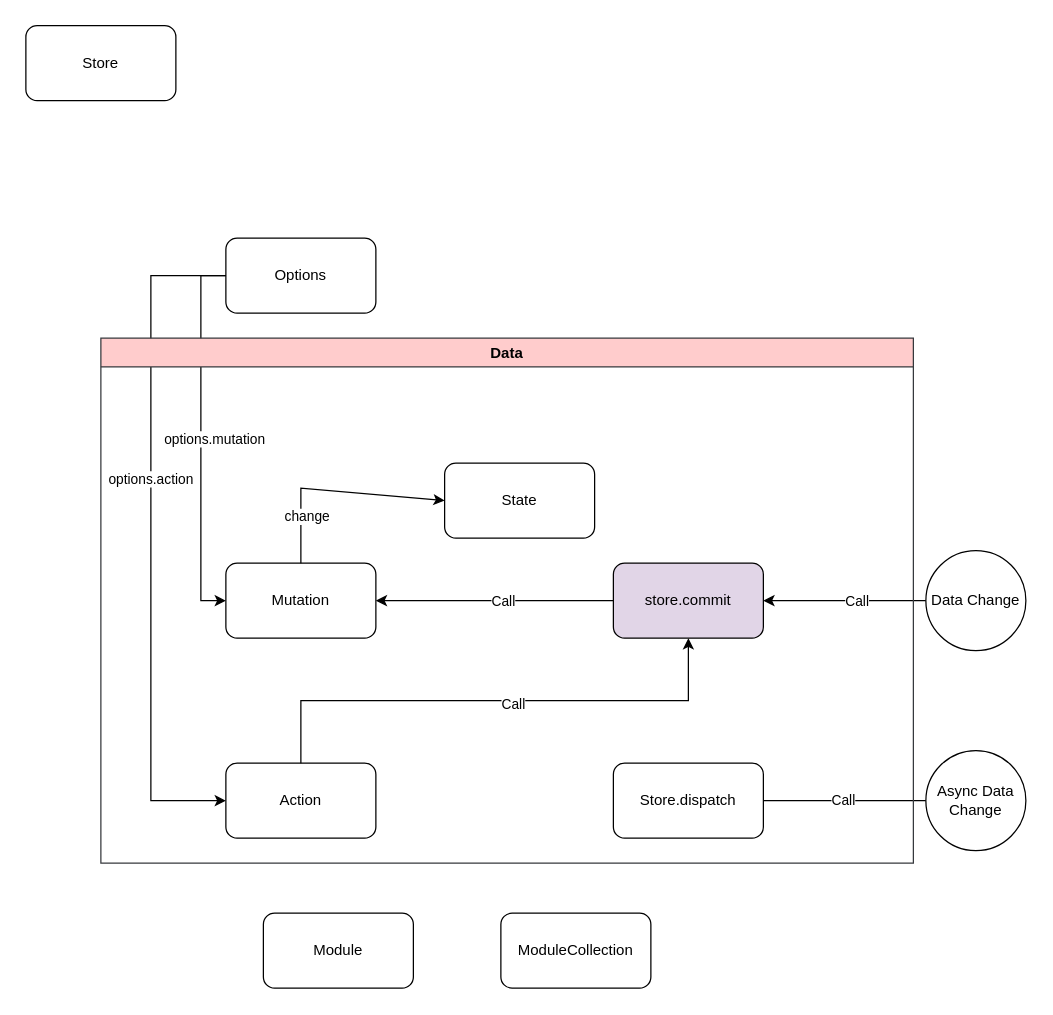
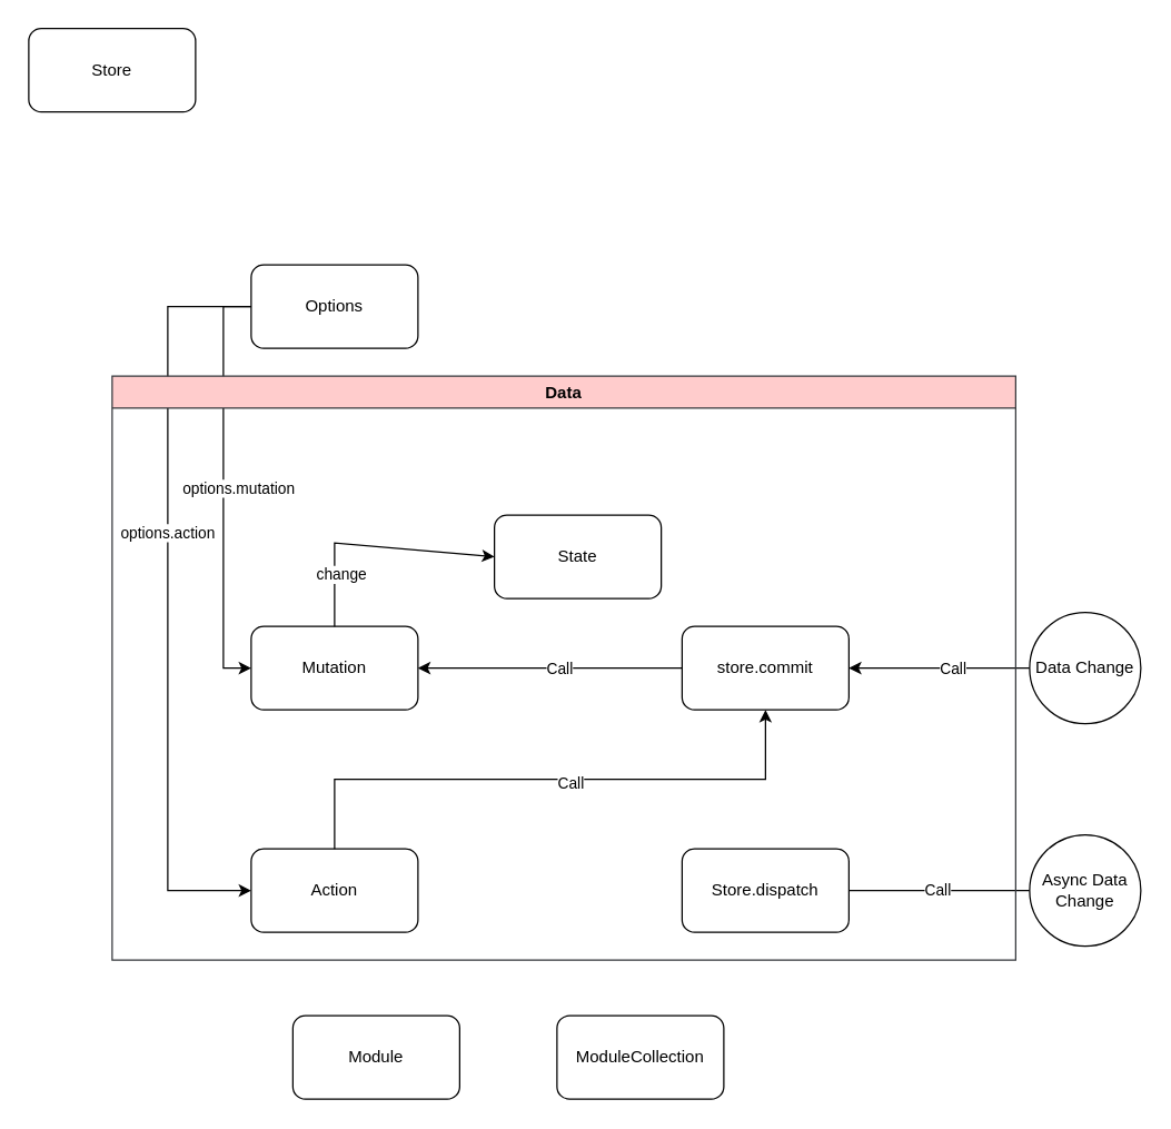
  <mxCell id="0" />
  <mxCell id="1" parent="0" />
  <mxCell id="2" value="Store" style="rounded=1;whiteSpace=wrap;html=1;" vertex="1" parent="1"><mxGeometry x="20" y="20" width="120" height="60" as="geometry" /></mxCell>
  <mxCell id="3" value="Mutation" style="rounded=1;whiteSpace=wrap;html=1;" vertex="1" parent="1"><mxGeometry x="180" y="450" width="120" height="60" as="geometry" /></mxCell>
  <mxCell id="4" value="Action" style="rounded=1;whiteSpace=wrap;html=1;" vertex="1" parent="1"><mxGeometry x="180" y="610" width="120" height="60" as="geometry" /></mxCell>
  <mxCell id="5" value="Module" style="rounded=1;whiteSpace=wrap;html=1;" vertex="1" parent="1"><mxGeometry x="210" y="730" width="120" height="60" as="geometry" /></mxCell>
  <mxCell id="6" value="ModuleCollection" style="rounded=1;whiteSpace=wrap;html=1;" vertex="1" parent="1"><mxGeometry x="400" y="730" width="120" height="60" as="geometry" /></mxCell>
  <mxCell id="7" value="" style="endArrow=classic;html=1;rounded=0;exitX=0.5;exitY=0;exitDx=0;exitDy=0;entryX=0;entryY=0.5;entryDx=0;entryDy=0;" edge="1" parent="1" source="3" target="27"><mxGeometry width="50" height="50" relative="1" as="geometry"><mxPoint x="320" y="660" as="sourcePoint" /><mxPoint x="370" y="610" as="targetPoint" /><Array as="points"><mxPoint x="240" y="390" /></Array></mxGeometry></mxCell>
  <mxCell id="8" value="change" style="edgeLabel;html=1;align=center;verticalAlign=middle;resizable=0;points=[];" vertex="1" connectable="0" parent="7"><mxGeometry x="-0.03" y="-3" relative="1" as="geometry"><mxPoint x="-20" y="17" as="offset" /></mxGeometry></mxCell>
  <mxCell id="9" value="" style="endArrow=classic;html=1;rounded=0;exitX=0;exitY=0.5;exitDx=0;exitDy=0;entryX=1;entryY=0.5;entryDx=0;entryDy=0;" edge="1" parent="1" source="25" target="3"><mxGeometry width="50" height="50" relative="1" as="geometry"><mxPoint x="250" y="460" as="sourcePoint" /><mxPoint x="370" y="380" as="targetPoint" /></mxGeometry></mxCell>
  <mxCell id="10" value="Call" style="edgeLabel;html=1;align=center;verticalAlign=middle;resizable=0;points=[];" vertex="1" connectable="0" parent="9"><mxGeometry x="-0.178" y="2" relative="1" as="geometry"><mxPoint x="-11" y="-2" as="offset" /></mxGeometry></mxCell>
  <mxCell id="11" style="edgeStyle=orthogonalEdgeStyle;rounded=0;orthogonalLoop=1;jettySize=auto;html=1;exitX=0;exitY=0.5;exitDx=0;exitDy=0;entryX=0;entryY=0.5;entryDx=0;entryDy=0;" edge="1" parent="1" source="13" target="3"><mxGeometry relative="1" as="geometry" /></mxCell>
  <mxCell id="12" value="options.mutation" style="edgeLabel;html=1;align=center;verticalAlign=middle;resizable=0;points=[];" vertex="1" connectable="0" parent="11"><mxGeometry x="-0.143" relative="1" as="geometry"><mxPoint x="10" y="21" as="offset" /></mxGeometry></mxCell>
  <mxCell id="13" value="Options" style="rounded=1;whiteSpace=wrap;html=1;" vertex="1" parent="1"><mxGeometry x="180" y="190" width="120" height="60" as="geometry" /></mxCell>
  <mxCell id="14" style="edgeStyle=orthogonalEdgeStyle;rounded=0;orthogonalLoop=1;jettySize=auto;html=1;" edge="1" parent="1" source="16" target="25"><mxGeometry relative="1" as="geometry"><Array as="points"><mxPoint x="590" y="480" /><mxPoint x="590" y="480" /></Array></mxGeometry></mxCell>
  <mxCell id="15" value="Call" style="edgeLabel;html=1;align=center;verticalAlign=middle;resizable=0;points=[];" vertex="1" connectable="0" parent="14"><mxGeometry x="-0.215" y="2" relative="1" as="geometry"><mxPoint x="-5" y="-2" as="offset" /></mxGeometry></mxCell>
  <mxCell id="16" value="Data Change" style="ellipse;whiteSpace=wrap;html=1;aspect=fixed;" vertex="1" parent="1"><mxGeometry x="740" y="440" width="80" height="80" as="geometry" /></mxCell>
  <mxCell id="17" value="" style="endArrow=classic;html=1;rounded=0;exitX=0;exitY=0.5;exitDx=0;exitDy=0;entryX=0;entryY=0.5;entryDx=0;entryDy=0;" edge="1" parent="1" source="13" target="4"><mxGeometry width="50" height="50" relative="1" as="geometry"><mxPoint x="110" y="220" as="sourcePoint" /><mxPoint x="110" y="640" as="targetPoint" /><Array as="points"><mxPoint x="120" y="220" /><mxPoint x="120" y="640" /></Array></mxGeometry></mxCell>
  <mxCell id="18" value="options.action" style="edgeLabel;html=1;align=center;verticalAlign=middle;resizable=0;points=[];" vertex="1" connectable="0" parent="17"><mxGeometry x="-0.177" y="-1" relative="1" as="geometry"><mxPoint as="offset" /></mxGeometry></mxCell>
  <mxCell id="19" style="edgeStyle=orthogonalEdgeStyle;rounded=0;orthogonalLoop=1;jettySize=auto;html=1;entryX=1;entryY=0.5;entryDx=0;entryDy=0;" edge="1" parent="1" source="21" target="26"><mxGeometry relative="1" as="geometry"><Array as="points"><mxPoint x="590" y="640" /><mxPoint x="590" y="640" /></Array></mxGeometry></mxCell>
  <mxCell id="20" value="Call" style="edgeLabel;html=1;align=center;verticalAlign=middle;resizable=0;points=[];" vertex="1" connectable="0" parent="19"><mxGeometry x="-0.215" y="-1" relative="1" as="geometry"><mxPoint as="offset" /></mxGeometry></mxCell>
  <mxCell id="21" value="Async Data Change" style="ellipse;whiteSpace=wrap;html=1;aspect=fixed;" vertex="1" parent="1"><mxGeometry x="740" y="600" width="80" height="80" as="geometry" /></mxCell>
  <mxCell id="22" value="" style="endArrow=classic;html=1;rounded=0;exitX=0.5;exitY=0;exitDx=0;exitDy=0;entryX=0.5;entryY=1;entryDx=0;entryDy=0;" edge="1" parent="1" source="4" target="25"><mxGeometry width="50" height="50" relative="1" as="geometry"><mxPoint x="340" y="510" as="sourcePoint" /><mxPoint x="390" y="460" as="targetPoint" /><Array as="points"><mxPoint x="240" y="560" /><mxPoint x="550" y="560" /></Array></mxGeometry></mxCell>
  <mxCell id="23" value="Call" style="edgeLabel;html=1;align=center;verticalAlign=middle;resizable=0;points=[];" vertex="1" connectable="0" parent="22"><mxGeometry x="0.067" y="-2" relative="1" as="geometry"><mxPoint as="offset" /></mxGeometry></mxCell>
  <mxCell id="24" value="Data" style="swimlane;whiteSpace=wrap;html=1;labelBackgroundColor=none;strokeColor=#36393d;fillColor=#ffcccc;" vertex="1" parent="1"><mxGeometry x="80" y="270" width="650" height="420" as="geometry" /></mxCell>
- <mxCell id="25" value="store.commit" style="rounded=1;whiteSpace=wrap;html=1;fillColor=#e1d5e7;" vertex="1" parent="24"><mxGeometry x="410" y="180" width="120" height="60" as="geometry" /></mxCell>
+ <mxCell id="25" value="store.commit" style="rounded=1;whiteSpace=wrap;html=1;" vertex="1" parent="24"><mxGeometry x="410" y="180" width="120" height="60" as="geometry" /></mxCell>
  <mxCell id="26" value="Store.dispatch" style="rounded=1;whiteSpace=wrap;html=1;" vertex="1" parent="24"><mxGeometry x="410" y="340" width="120" height="60" as="geometry" /></mxCell>
  <mxCell id="27" value="State" style="rounded=1;whiteSpace=wrap;html=1;" vertex="1" parent="24"><mxGeometry x="275" y="100" width="120" height="60" as="geometry" /></mxCell>
